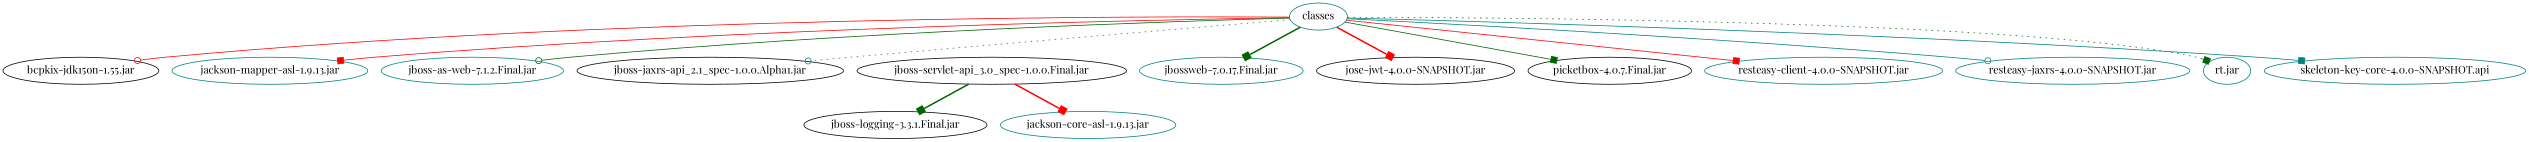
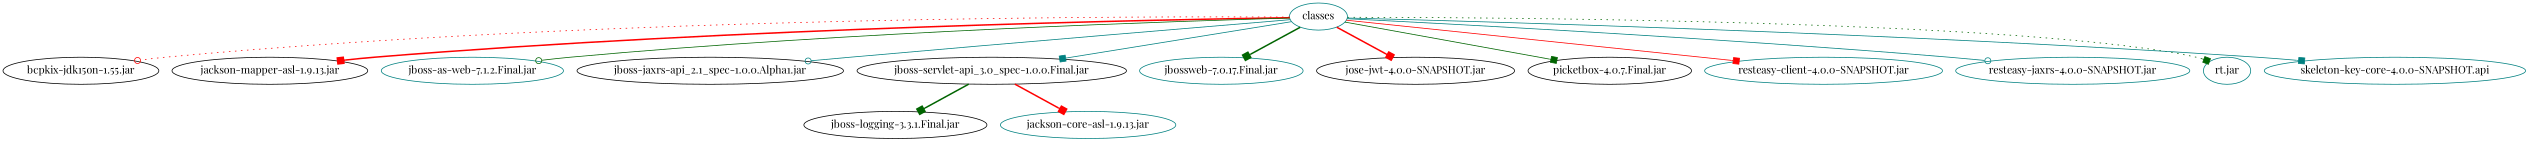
  digraph {
    fontname="Playfair Display"
    node [color=teal fontname="Playfair Display"]
    edge [arrowhead=box color=red fontname="Playfair Display" style=solid]
    "bcpkix-jdk15on-1.55.jar" [color=black]
    classes
-   "jackson-mapper-asl-1.9.13.jar"
+   "jackson-mapper-asl-1.9.13.jar" [color=black]
    "jboss-as-web-7.1.2.Final.jar"
    "jboss-jaxrs-api_2.1_spec-1.0.0.Alpha1.jar" [color=black]
    "jboss-servlet-api_3.0_spec-1.0.0.Final.jar" [color=black]
    "jbossweb-7.0.17.Final.jar"
    "jose-jwt-4.0.0-SNAPSHOT.jar" [color=black]
    "picketbox-4.0.7.Final.jar" [color=black]
    "resteasy-client-4.0.0-SNAPSHOT.jar"
    "resteasy-jaxrs-4.0.0-SNAPSHOT.jar"
    "rt.jar"
    n13 [label="skeleton-key-core-4.0.0-SNAPSHOT.api"]
    "jboss-logging-3.3.1.Final.jar" [color=black]
    "jackson-core-asl-1.9.13.jar"
-   classes -> "bcpkix-jdk15on-1.55.jar" [arrowhead=odot]
-   classes -> "jackson-mapper-asl-1.9.13.jar"
+   classes -> "bcpkix-jdk15on-1.55.jar" [arrowhead=odot style=dotted]
+   classes -> "jackson-mapper-asl-1.9.13.jar" [style=bold]
    classes -> "jboss-as-web-7.1.2.Final.jar" [arrowhead=odot color=darkgreen]
-   classes -> "jboss-jaxrs-api_2.1_spec-1.0.0.Alpha1.jar" [arrowhead=odot color=teal style=dotted]
+   classes -> "jboss-jaxrs-api_2.1_spec-1.0.0.Alpha1.jar" [arrowhead=odot color=teal]
+   classes -> "jboss-servlet-api_3.0_spec-1.0.0.Final.jar" [color=teal]
    classes -> "jbossweb-7.0.17.Final.jar" [color=darkgreen style=bold]
    classes -> "jose-jwt-4.0.0-SNAPSHOT.jar" [style=bold]
    classes -> "picketbox-4.0.7.Final.jar" [color=darkgreen]
    classes -> "resteasy-client-4.0.0-SNAPSHOT.jar"
    classes -> "resteasy-jaxrs-4.0.0-SNAPSHOT.jar" [arrowhead=odot color=teal]
    classes -> "rt.jar" [color=darkgreen style=dotted]
    classes -> n13 [color=teal]
    "jboss-servlet-api_3.0_spec-1.0.0.Final.jar" -> "jboss-logging-3.3.1.Final.jar" [color=darkgreen style=bold]
    "jboss-servlet-api_3.0_spec-1.0.0.Final.jar" -> "jackson-core-asl-1.9.13.jar" [style=bold]
  }
